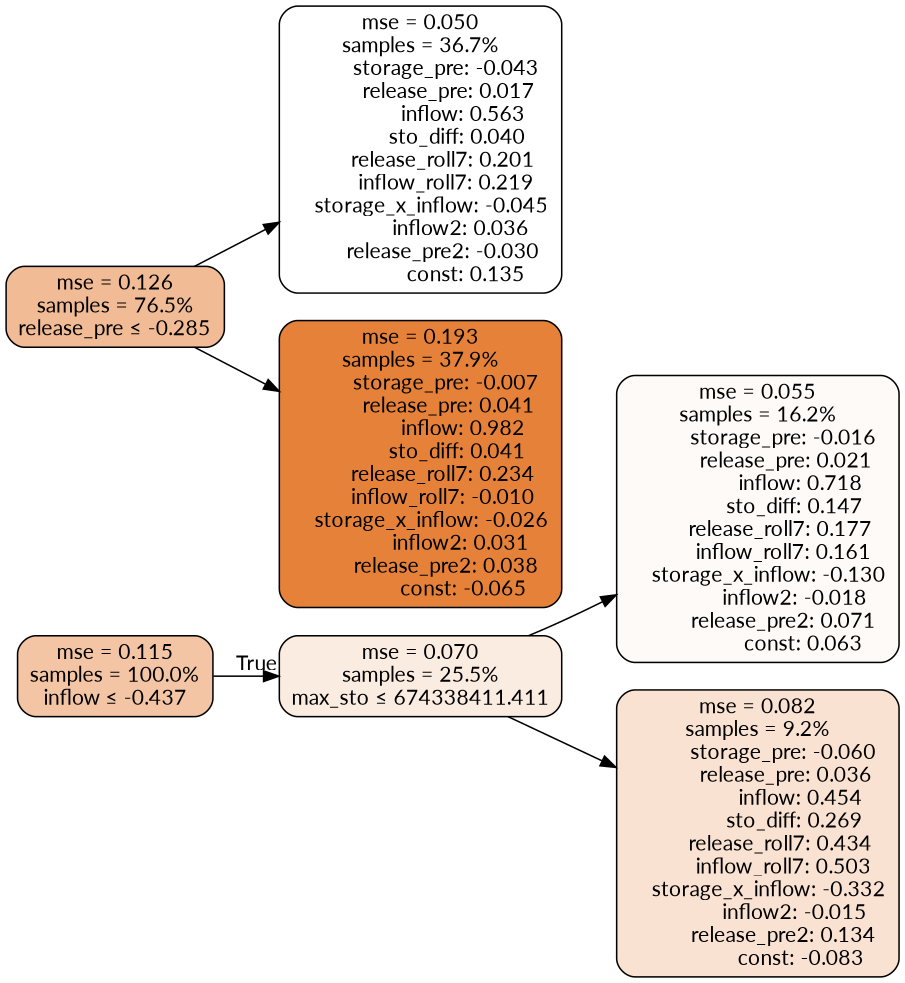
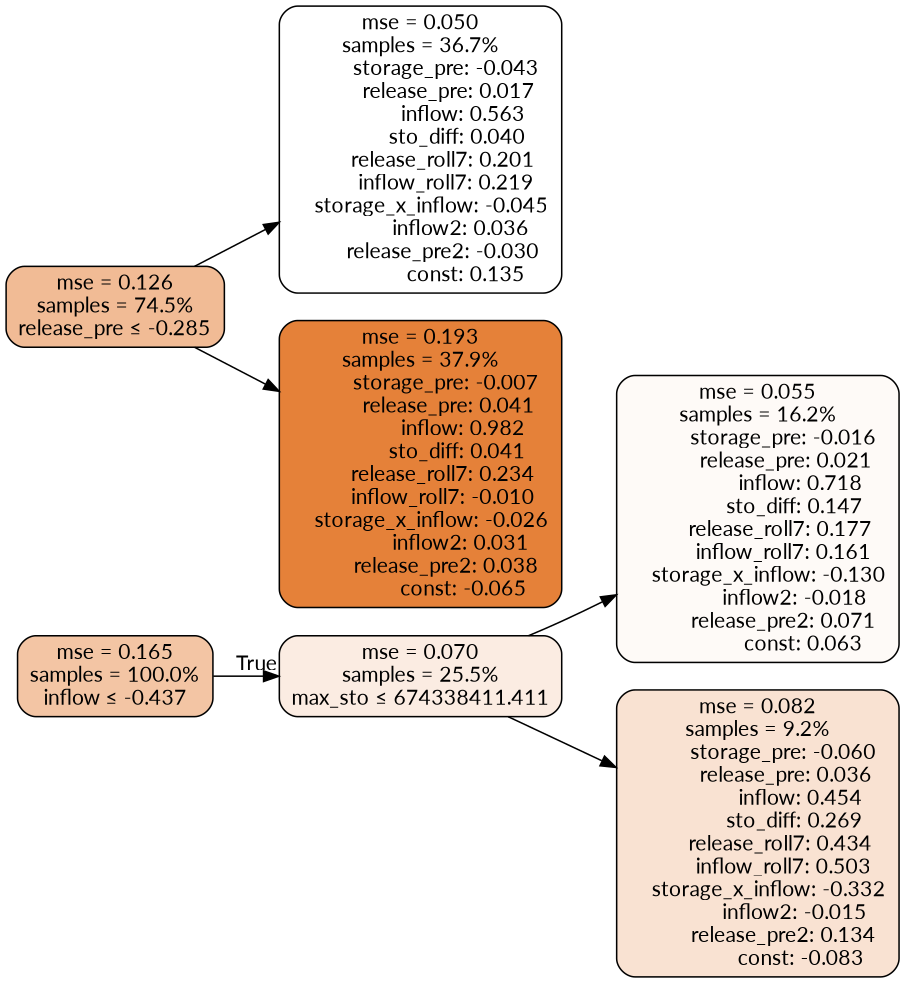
  digraph {
    fontname=Lato
    rankdir=LR
    node [color=black fontname=Lato shape=rectangle style="filled, rounded"]
    edge [fontname=Lato]
-   n1 [fillcolor="#f3c5a4" label="mse = 0.115\nsamples = 100.0%\ninflow &le; -0.437"]
+   n1 [fillcolor="#f3c5a4" label="mse = 0.165\nsamples = 100.0%\ninflow &le; -0.437"]
    n2 [fillcolor="#fbece2" label="mse = 0.070\nsamples = 25.5%\nmax_sto &le; 674338411.411"]
    n3 [fillcolor="#fefaf7" label="mse = 0.055\nsamples = 16.2%\n         storage_pre: -0.016\n          release_pre: 0.021\n               inflow: 0.718\n             sto_diff: 0.147\n        release_roll7: 0.177\n         inflow_roll7: 0.161\n    storage_x_inflow: -0.130\n             inflow2: -0.018\n         release_pre2: 0.071\n                const: 0.063"]
    n4 [fillcolor="#f9e2d2" label="mse = 0.082\nsamples = 9.2%\n         storage_pre: -0.060\n          release_pre: 0.036\n               inflow: 0.454\n             sto_diff: 0.269\n        release_roll7: 0.434\n         inflow_roll7: 0.503\n    storage_x_inflow: -0.332\n             inflow2: -0.015\n         release_pre2: 0.134\n               const: -0.083"]
-   n5 [fillcolor="#f1bb95" label="mse = 0.126\nsamples = 76.5%\nrelease_pre &le; -0.285"]
+   n5 [fillcolor="#f1bb95" label="mse = 0.126\nsamples = 74.5%\nrelease_pre &le; -0.285"]
    n6 [fillcolor="#ffffff" label="mse = 0.050\nsamples = 36.7%\n         storage_pre: -0.043\n          release_pre: 0.017\n               inflow: 0.563\n             sto_diff: 0.040\n        release_roll7: 0.201\n         inflow_roll7: 0.219\n    storage_x_inflow: -0.045\n              inflow2: 0.036\n        release_pre2: -0.030\n                const: 0.135"]
    n7 [fillcolor="#e58139" label="mse = 0.193\nsamples = 37.9%\n         storage_pre: -0.007\n          release_pre: 0.041\n               inflow: 0.982\n             sto_diff: 0.041\n        release_roll7: 0.234\n        inflow_roll7: -0.010\n    storage_x_inflow: -0.026\n              inflow2: 0.031\n         release_pre2: 0.038\n               const: -0.065"]
    n1 -> n2 [headlabel=True labelangle=45 labeldistance=2.5]
    n2 -> n3
    n2 -> n4
    n5 -> n6
    n5 -> n7
  }
